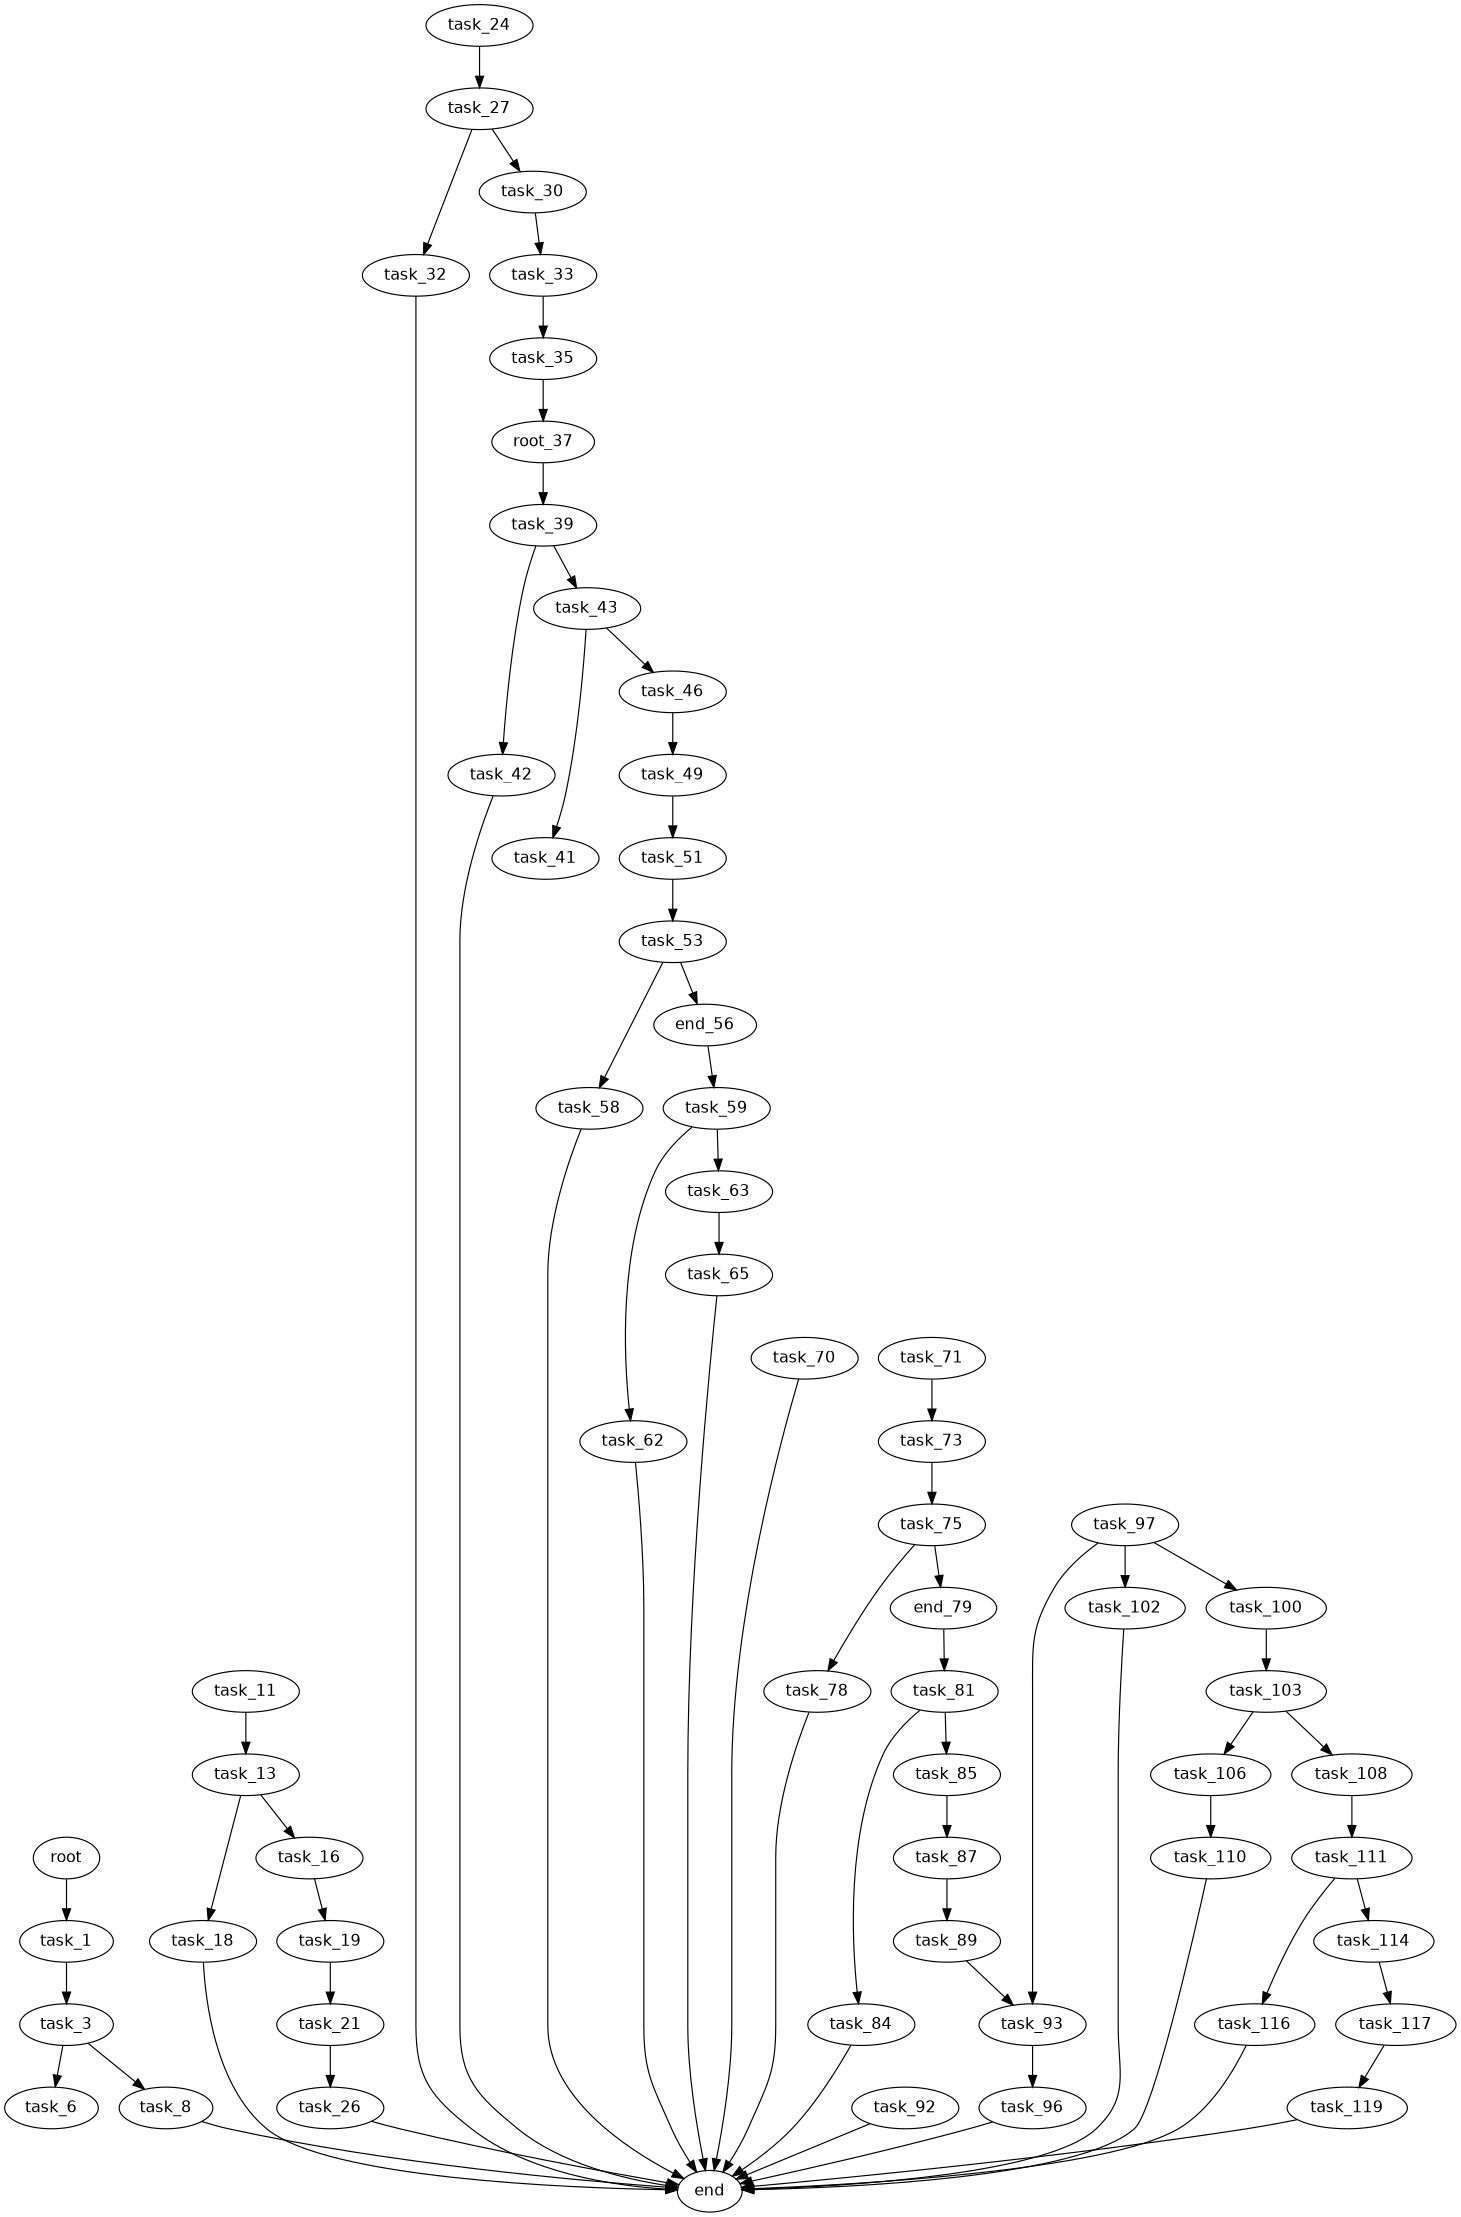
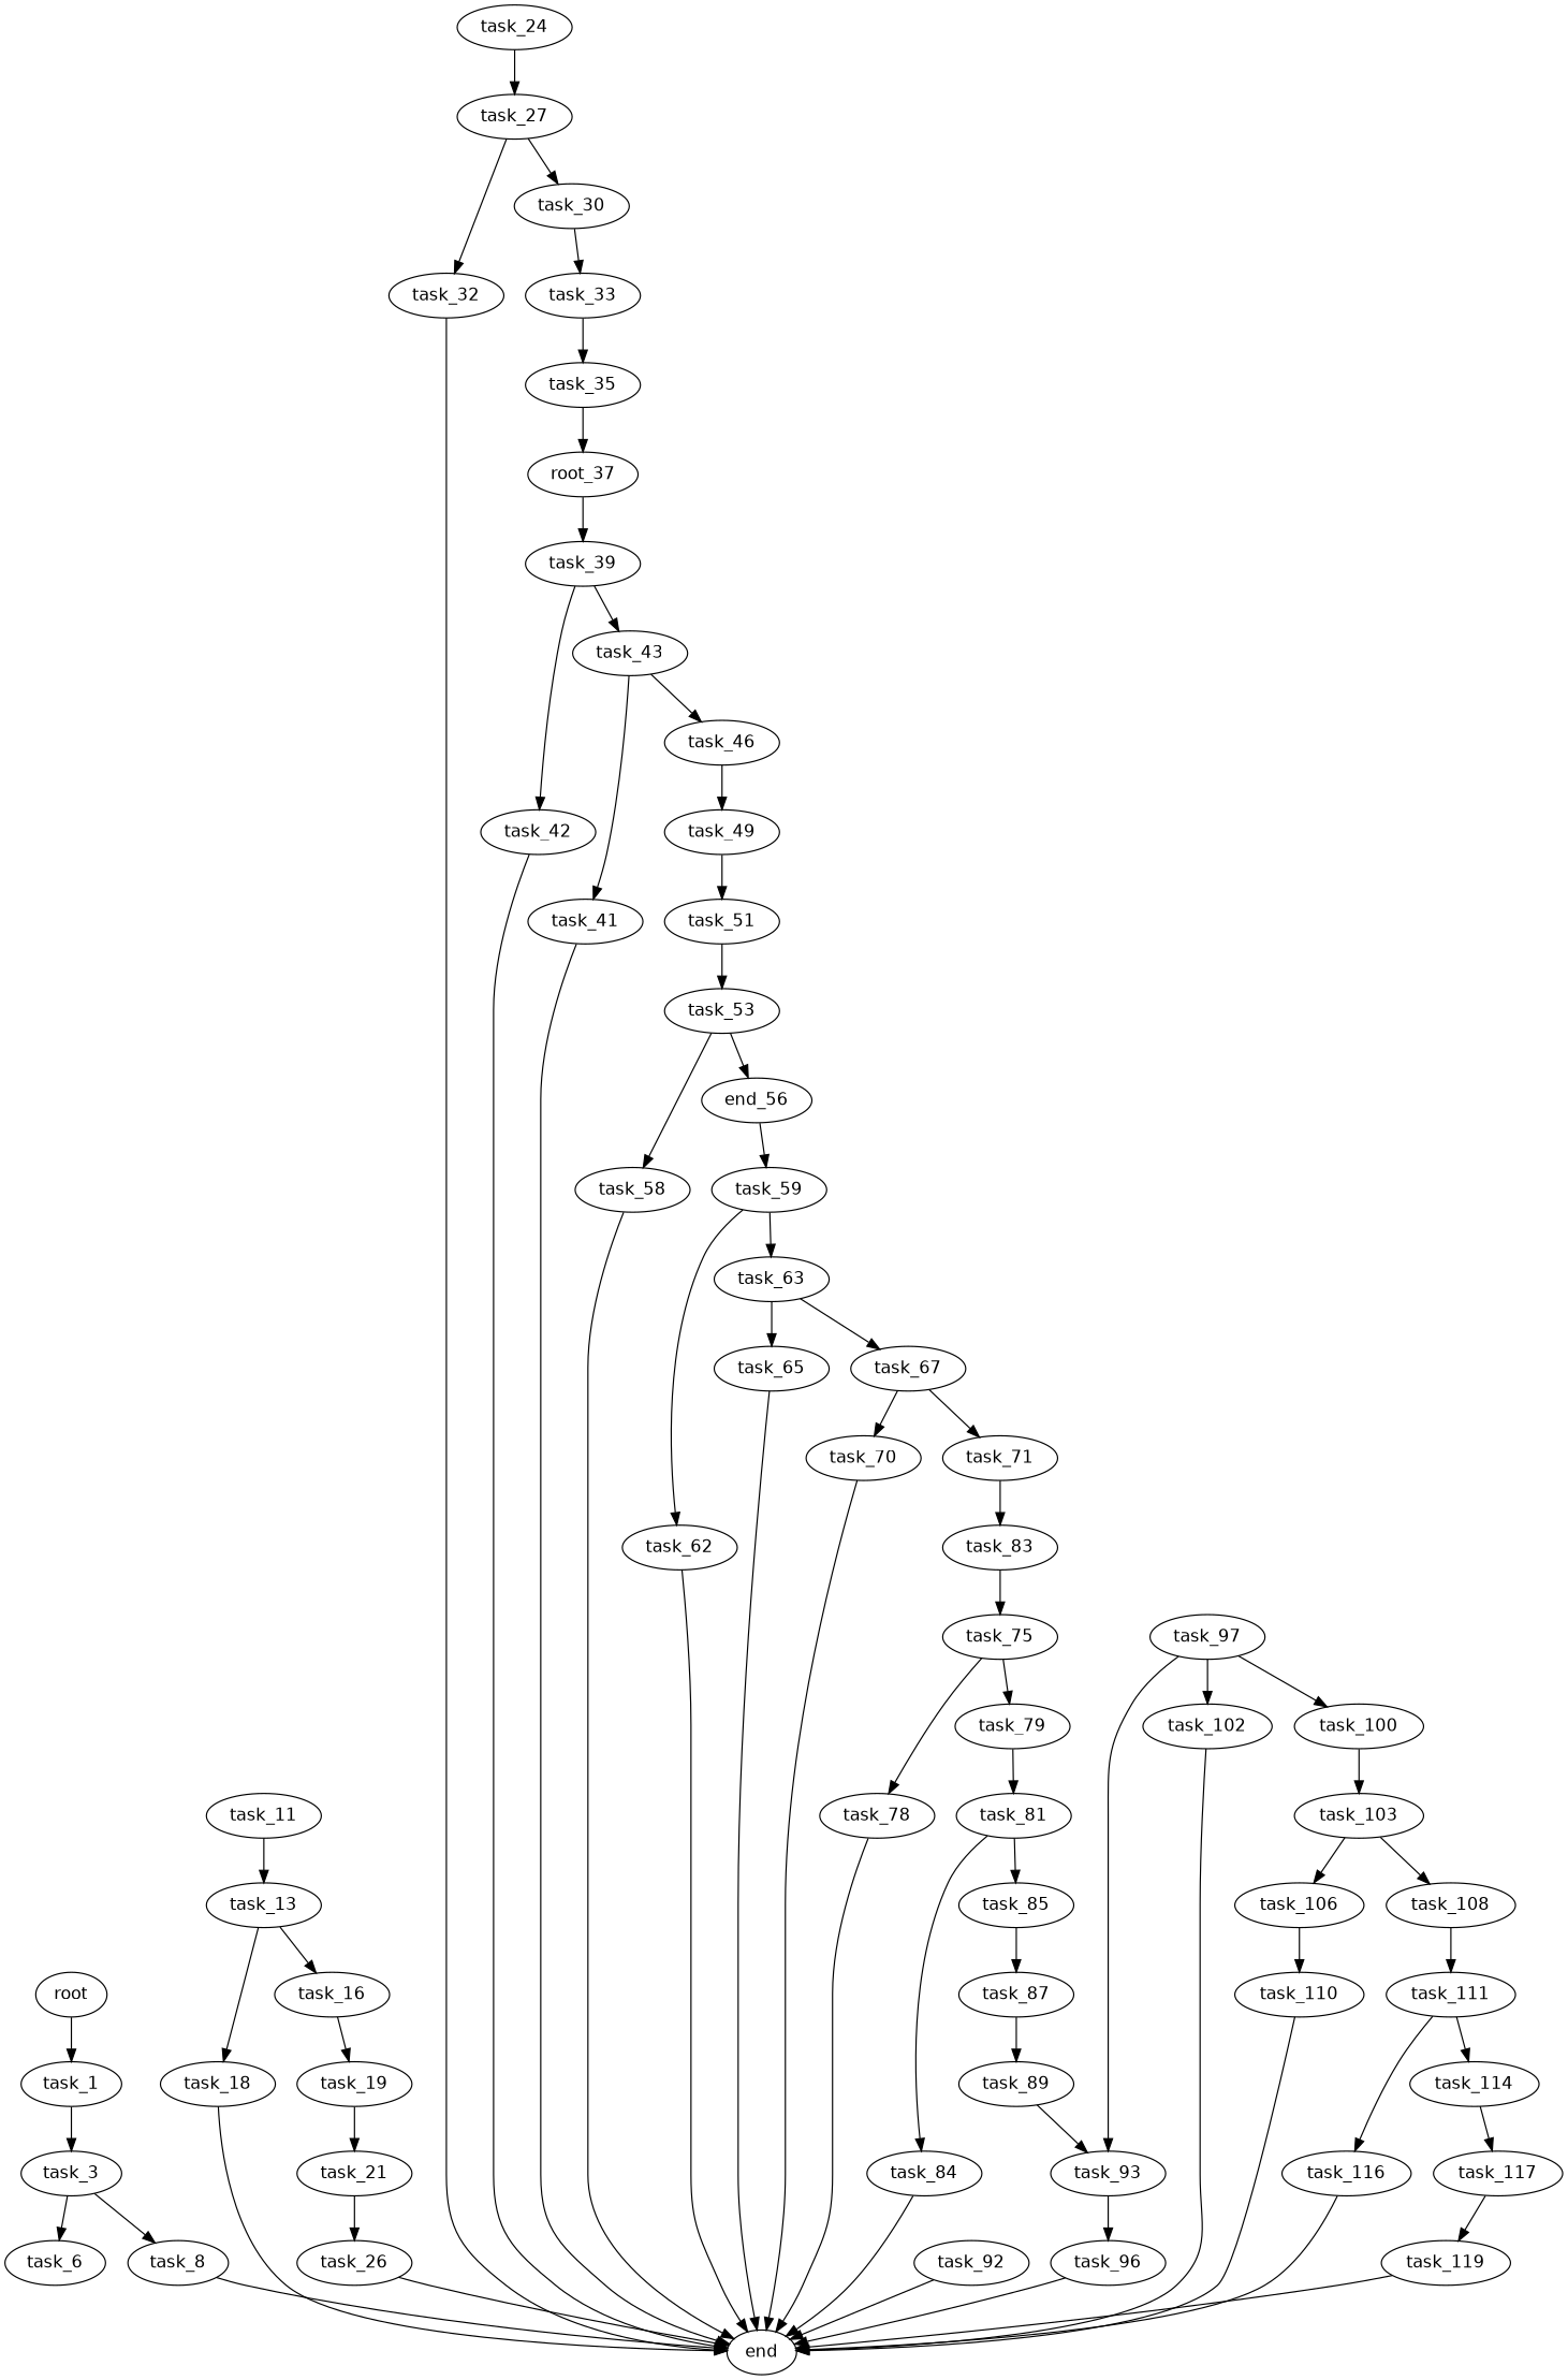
  digraph {
    fontname="DejaVu Sans"
    node [fontname="DejaVu Sans"]
    edge [fontname="DejaVu Sans"]
    root
    task_1
    task_3
    task_6
    task_8
    end
    task_11
    task_13
    task_16
    task_18
    task_19
    task_21
    task_26
    task_24
    task_27
    task_30
    task_32
    task_33
    task_35
    n20 [label=root_37]
    task_39
    task_42
    task_43
    task_46
    n25 [label=task_41]
    task_49
    task_51
    task_53
    n29 [label=end_56]
    task_58
    task_59
    task_62
    task_63
    n34 [label=task_65]
+   task_67
    task_70
    task_71
-   task_73
+   task_73 [label=task_83]
    task_75
    task_78
-   task_79 [label=end_79]
+   task_79
    task_81
    task_84
    task_85
    task_87
    task_89
    task_93
    task_92
    task_96
    task_97
    task_100
    task_102
    task_103
    task_106
    task_108
    task_110
    task_111
    task_114
    task_116
    task_117
    task_119
    root -> task_1
    task_1 -> task_3
    task_3 -> task_6
    task_3 -> task_8
    task_8 -> end
    task_11 -> task_13
    task_13 -> task_16
    task_13 -> task_18
    task_16 -> task_19
    task_18 -> end
    task_19 -> task_21
    task_21 -> task_26
    task_26 -> end
    task_24 -> task_27
    task_27 -> task_30
    task_27 -> task_32
    task_30 -> task_33
    task_32 -> end
    task_33 -> task_35
    task_35 -> n20
    n20 -> task_39
    task_39 -> task_42
    task_39 -> task_43
    task_42 -> end
    task_43 -> task_46
    task_43 -> n25
    task_46 -> task_49
+   n25 -> end
    task_49 -> task_51
    task_51 -> task_53
    task_53 -> n29
    task_53 -> task_58
    n29 -> task_59
    task_58 -> end
    task_59 -> task_62
    task_59 -> task_63
    task_62 -> end
    task_63 -> n34
+   task_63 -> task_67
    n34 -> end
+   task_67 -> task_70
+   task_67 -> task_71
    task_70 -> end
    task_71 -> task_73
    task_73 -> task_75
    task_75 -> task_78
    task_75 -> task_79
    task_78 -> end
    task_79 -> task_81
    task_81 -> task_84
    task_81 -> task_85
    task_84 -> end
    task_85 -> task_87
    task_87 -> task_89
    task_89 -> task_93
    task_93 -> task_96
    task_92 -> end
    task_96 -> end
    task_97 -> task_93
    task_97 -> task_100
    task_97 -> task_102
    task_100 -> task_103
    task_102 -> end
    task_103 -> task_106
    task_103 -> task_108
    task_106 -> task_110
    task_108 -> task_111
    task_110 -> end
    task_111 -> task_114
    task_111 -> task_116
    task_114 -> task_117
    task_116 -> end
    task_117 -> task_119
    task_119 -> end
  }
